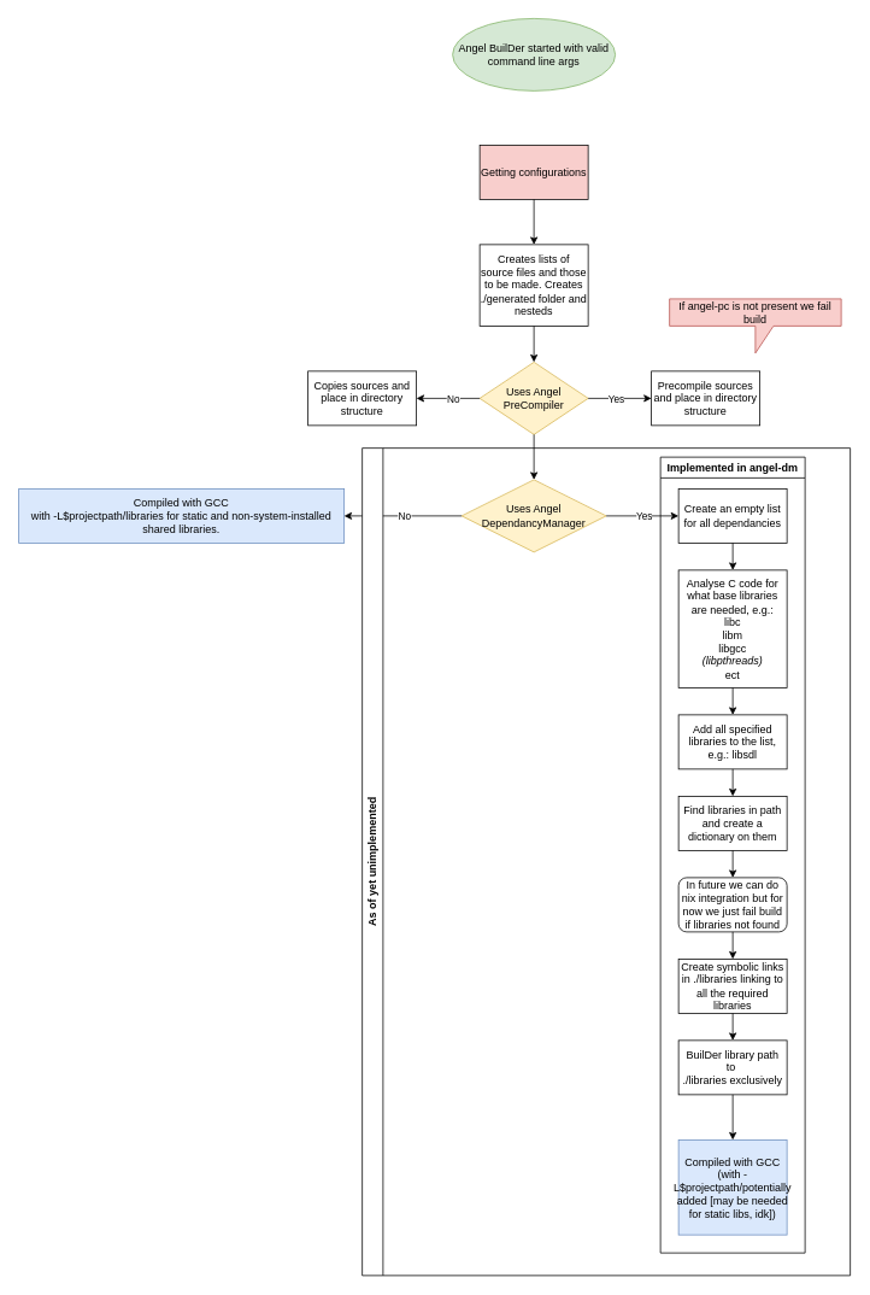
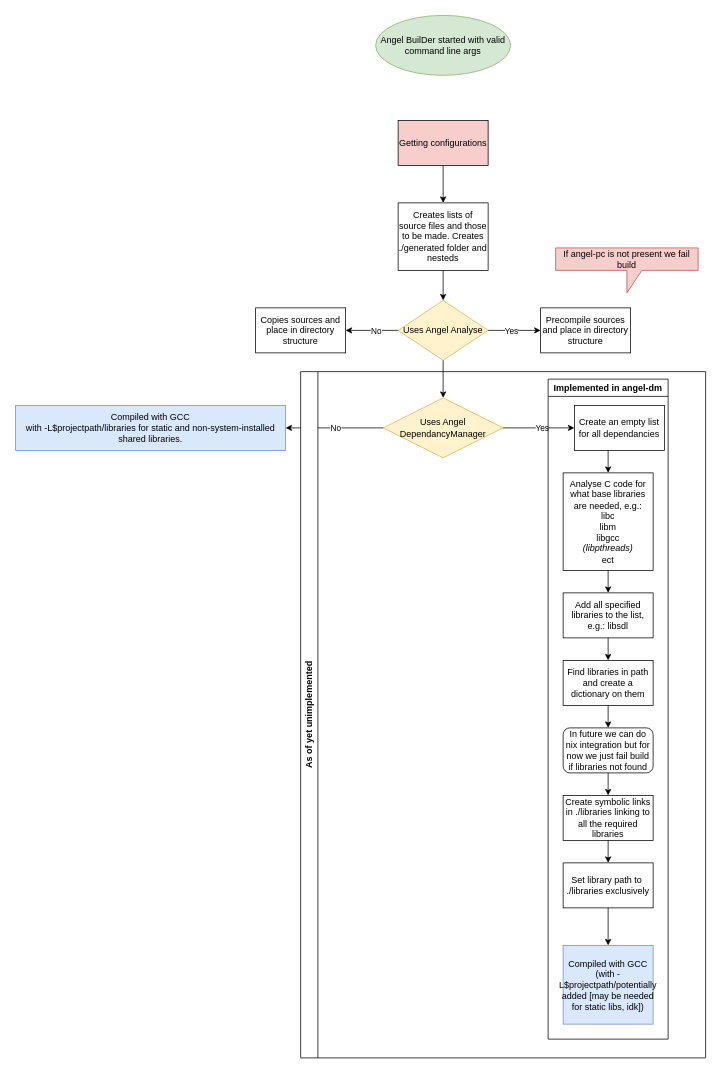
  <mxCell id="0" />
  <mxCell id="1" parent="0" />
  <mxCell id="2" value="Angel BuilDer started with valid command line args" style="ellipse;whiteSpace=wrap;html=1;fillColor=#d5e8d4;strokeColor=#82b366;" vertex="1" parent="1"><mxGeometry width="180" height="80" as="geometry" x="500" y="20" /></mxCell>
  <mxCell id="3" value="Getting configurations" style="rounded=0;whiteSpace=wrap;html=1;fillColor=#f8cecc;" vertex="1" parent="1"><mxGeometry x="530" y="160" width="120" height="60" as="geometry" /></mxCell>
  <mxCell id="4" value="" style="endArrow=classic;html=1;rounded=0;entryX=0.5;entryY=0;entryDx=0;entryDy=0;" edge="1" parent="1"><mxGeometry width="50" height="50" relative="1" as="geometry"><mxPoint x="590" y="220" as="sourcePoint" /><mxPoint x="590" y="270" as="targetPoint" /></mxGeometry></mxCell>
  <mxCell id="5" value="Creates lists of source files and those to be made. Creates ./generated folder and nesteds" style="rounded=0;whiteSpace=wrap;html=1;" vertex="1" parent="1"><mxGeometry x="530" y="270" width="120" height="90" as="geometry" /></mxCell>
- <mxCell id="6" value="Uses Angel PreCompiler" style="rhombus;whiteSpace=wrap;html=1;fillColor=#fff2cc;strokeColor=#d6b656;" vertex="1" parent="1"><mxGeometry x="530" y="400" width="120" height="80" as="geometry" /></mxCell>
+ <mxCell id="6" value="Uses Angel Analyse" style="rhombus;whiteSpace=wrap;html=1;fillColor=#fff2cc;strokeColor=#d6b656;" vertex="1" parent="1"><mxGeometry x="530" y="400" width="120" height="80" as="geometry" /></mxCell>
  <mxCell id="7" value="" style="endArrow=classic;html=1;rounded=0;entryX=0.5;entryY=0;entryDx=0;entryDy=0;" edge="1" parent="1" target="6"><mxGeometry width="50" height="50" relative="1" as="geometry"><mxPoint x="590" y="360" as="sourcePoint" /><mxPoint x="640" y="310" as="targetPoint" /></mxGeometry></mxCell>
  <mxCell id="8" value="Precompile sources and place in directory structure" style="rounded=0;whiteSpace=wrap;html=1;" vertex="1" parent="1"><mxGeometry x="720" y="410" width="120" height="60" as="geometry" /></mxCell>
  <mxCell id="9" value="" style="endArrow=classic;html=1;rounded=0;" edge="1" parent="1"><mxGeometry width="50" height="50" relative="1" as="geometry"><mxPoint x="650" y="440" as="sourcePoint" /><mxPoint x="720" y="440" as="targetPoint" /></mxGeometry></mxCell>
  <mxCell id="10" value="Yes" style="edgeLabel;html=1;align=center;verticalAlign=middle;resizable=0;points=[];" vertex="1" connectable="0" parent="9"><mxGeometry x="0.406" y="-3" relative="1" as="geometry"><mxPoint x="-19" y="-3" as="offset" /></mxGeometry></mxCell>
  <mxCell id="11" value="" style="endArrow=classic;html=1;rounded=0;" edge="1" parent="1"><mxGeometry width="50" height="50" relative="1" as="geometry"><mxPoint x="530" y="440" as="sourcePoint" /><mxPoint x="460" y="440" as="targetPoint" /></mxGeometry></mxCell>
  <mxCell id="12" value="No" style="edgeLabel;html=1;align=center;verticalAlign=middle;resizable=0;points=[];" vertex="1" connectable="0" parent="11"><mxGeometry x="0.375" y="-1" relative="1" as="geometry"><mxPoint x="18" y="1" as="offset" /></mxGeometry></mxCell>
  <mxCell id="13" value="&lt;div&gt;Copies sources and place in directory structure&lt;/div&gt;" style="rounded=0;whiteSpace=wrap;html=1;" vertex="1" parent="1"><mxGeometry x="340" y="410" width="120" height="60" as="geometry" /></mxCell>
  <mxCell id="14" value="" style="endArrow=classic;html=1;rounded=0;" edge="1" parent="1"><mxGeometry width="50" height="50" relative="1" as="geometry"><mxPoint x="590" y="480" as="sourcePoint" /><mxPoint x="590" y="530" as="targetPoint" /></mxGeometry></mxCell>
  <mxCell id="15" value="Uses Angel DependancyManager" style="rhombus;whiteSpace=wrap;html=1;fillColor=#fff2cc;strokeColor=#d6b656;" vertex="1" parent="1"><mxGeometry x="510" y="530" width="160" height="80" as="geometry" /></mxCell>
  <mxCell id="16" value="" style="endArrow=classic;html=1;rounded=0;" edge="1" parent="1" target="23"><mxGeometry width="50" height="50" relative="1" as="geometry"><mxPoint x="670" y="570" as="sourcePoint" /><mxPoint x="720" y="570" as="targetPoint" /></mxGeometry></mxCell>
  <mxCell id="17" value="Yes" style="edgeLabel;html=1;align=center;verticalAlign=middle;resizable=0;points=[];" vertex="1" connectable="0" parent="16"><mxGeometry x="0.338" y="2" relative="1" as="geometry"><mxPoint x="-13" y="2" as="offset" /></mxGeometry></mxCell>
  <mxCell id="18" value="" style="endArrow=classic;html=1;rounded=0;entryX=1;entryY=0.5;entryDx=0;entryDy=0;" edge="1" parent="1" target="21"><mxGeometry width="50" height="50" relative="1" as="geometry"><mxPoint x="510" y="570" as="sourcePoint" /><mxPoint x="460" y="570" as="targetPoint" /></mxGeometry></mxCell>
  <mxCell id="19" value="&lt;div&gt;No&lt;/div&gt;" style="edgeLabel;html=1;align=center;verticalAlign=middle;resizable=0;points=[];" vertex="1" connectable="0" parent="18"><mxGeometry x="-0.012" y="-1" relative="1" as="geometry"><mxPoint as="offset" /></mxGeometry></mxCell>
  <mxCell id="20" value="If angel-pc is not present we fail build" style="shape=callout;whiteSpace=wrap;html=1;perimeter=calloutPerimeter;fillColor=#f8cecc;strokeColor=#b85450;" vertex="1" parent="1"><mxGeometry x="740" y="330" width="190" height="60" as="geometry" /></mxCell>
  <mxCell id="21" value="Compiled with GCC&lt;br&gt;with -L$projectpath/libraries for static and non-system-installed shared libraries." style="rounded=0;whiteSpace=wrap;html=1;fillColor=#dae8fc;strokeColor=#6c8ebf;" vertex="1" parent="1"><mxGeometry x="20" y="540" width="360" height="60" as="geometry" /></mxCell>
  <mxCell id="22" value="As of yet unimplemented" style="swimlane;horizontal=0;whiteSpace=wrap;html=1;" vertex="1" parent="1"><mxGeometry x="400" y="495" width="540" height="915" as="geometry"><mxRectangle x="-100" y="475" width="40" height="160" as="alternateBounds" /></mxGeometry></mxCell>
- <mxCell id="23" value="Create an empty list for all dependancies" style="rounded=0;whiteSpace=wrap;html=1;" vertex="1" parent="22"><mxGeometry x="350" y="45" width="120" height="60" as="geometry" /></mxCell>
+ <mxCell id="23" value="Create an empty list for all dependancies" style="rounded=0;whiteSpace=wrap;html=1;" vertex="1" parent="22"><mxGeometry x="365" y="45" width="120" height="60" as="geometry" /></mxCell>
  <mxCell id="24" value="" style="endArrow=classic;html=1;rounded=0;" edge="1" parent="22"><mxGeometry width="50" height="50" relative="1" as="geometry"><mxPoint x="410" y="105" as="sourcePoint" /><mxPoint x="410" y="135" as="targetPoint" /></mxGeometry></mxCell>
  <mxCell id="25" value="&lt;div&gt;Analyse C code for what base libraries are needed, e.g.:&lt;br&gt;libc&lt;/div&gt;&lt;div&gt;libm&lt;/div&gt;&lt;div&gt;libgcc&lt;/div&gt;&lt;div&gt;&lt;i&gt;(libpthreads)&lt;/i&gt;&lt;br&gt;&lt;/div&gt;&lt;div&gt;ect&lt;br&gt;&lt;/div&gt;" style="rounded=0;whiteSpace=wrap;html=1;" vertex="1" parent="22"><mxGeometry x="350" y="135" width="120" height="130" as="geometry" /></mxCell>
  <mxCell id="26" value="Add all specified libraries to the list, e.g.: libsdl" style="rounded=0;whiteSpace=wrap;html=1;" vertex="1" parent="22"><mxGeometry x="350" y="295" width="120" height="60" as="geometry" /></mxCell>
  <mxCell id="27" value="" style="endArrow=classic;html=1;rounded=0;entryX=0.5;entryY=0;entryDx=0;entryDy=0;" edge="1" parent="22" target="26"><mxGeometry width="50" height="50" relative="1" as="geometry"><mxPoint x="410" y="265" as="sourcePoint" /><mxPoint x="460" y="215" as="targetPoint" /></mxGeometry></mxCell>
  <mxCell id="28" value="" style="endArrow=classic;html=1;rounded=0;" edge="1" parent="22"><mxGeometry width="50" height="50" relative="1" as="geometry"><mxPoint x="410" y="355" as="sourcePoint" /><mxPoint x="410" y="385" as="targetPoint" /></mxGeometry></mxCell>
  <mxCell id="29" value="Find libraries in path and create a dictionary on them" style="rounded=0;whiteSpace=wrap;html=1;" vertex="1" parent="22"><mxGeometry x="350" y="385" width="120" height="60" as="geometry" /></mxCell>
  <mxCell id="30" value="In future we can do nix integration but for now we just fail build if libraries not found" style="rounded=1;whiteSpace=wrap;html=1;" vertex="1" parent="22"><mxGeometry x="350" y="475" width="120" height="60" as="geometry" /></mxCell>
  <mxCell id="31" value="" style="endArrow=classic;html=1;rounded=0;entryX=0.5;entryY=0;entryDx=0;entryDy=0;" edge="1" parent="22" target="30"><mxGeometry width="50" height="50" relative="1" as="geometry"><mxPoint x="410" y="445" as="sourcePoint" /><mxPoint x="460" y="395" as="targetPoint" /></mxGeometry></mxCell>
  <mxCell id="32" value="Create symbolic links in ./libraries linking to all the required libraries" style="rounded=0;whiteSpace=wrap;html=1;" vertex="1" parent="22"><mxGeometry x="350" y="565" width="120" height="60" as="geometry" /></mxCell>
  <mxCell id="33" value="" style="endArrow=classic;html=1;rounded=0;entryX=0.5;entryY=0;entryDx=0;entryDy=0;" edge="1" parent="22" target="32"><mxGeometry width="50" height="50" relative="1" as="geometry"><mxPoint x="410" y="535" as="sourcePoint" /><mxPoint x="460" y="485" as="targetPoint" /></mxGeometry></mxCell>
  <mxCell id="34" value="Implemented in angel-dm" style="swimlane;whiteSpace=wrap;html=1;" vertex="1" parent="22"><mxGeometry x="330" y="10" width="160" height="880" as="geometry"><mxRectangle x="330" y="10" width="180" height="30" as="alternateBounds" /></mxGeometry></mxCell>
- <mxCell id="35" value="&lt;div&gt;BuilDer library path to&amp;nbsp;&lt;/div&gt;&lt;div&gt;./libraries exclusively&lt;/div&gt;" style="rounded=0;whiteSpace=wrap;html=1;" vertex="1" parent="34"><mxGeometry x="20" y="645" width="120" height="60" as="geometry" /></mxCell>
+ <mxCell id="35" value="&lt;div&gt;Set library path to&amp;nbsp;&lt;/div&gt;&lt;div&gt;./libraries exclusively&lt;/div&gt;" style="rounded=0;whiteSpace=wrap;html=1;" vertex="1" parent="34"><mxGeometry x="20" y="645" width="120" height="60" as="geometry" /></mxCell>
  <mxCell id="36" value="Compiled with GCC&lt;br&gt;&lt;div&gt;(with -L$projectpath/potentially added [may be needed for static libs, idk])&lt;br&gt;&lt;/div&gt;" style="rounded=0;whiteSpace=wrap;html=1;fillColor=#dae8fc;strokeColor=#6c8ebf;" vertex="1" parent="34"><mxGeometry x="20" y="755" width="120" height="105" as="geometry" /></mxCell>
  <mxCell id="37" value="" style="endArrow=classic;html=1;rounded=0;entryX=0.5;entryY=0;entryDx=0;entryDy=0;" edge="1" parent="34" target="36"><mxGeometry width="50" height="50" relative="1" as="geometry"><mxPoint x="80" y="705" as="sourcePoint" /><mxPoint x="130" y="655" as="targetPoint" /></mxGeometry></mxCell>
  <mxCell id="38" value="" style="endArrow=classic;html=1;rounded=0;entryX=0.5;entryY=0;entryDx=0;entryDy=0;" edge="1" parent="34" target="35"><mxGeometry width="50" height="50" relative="1" as="geometry"><mxPoint x="80" y="615" as="sourcePoint" /><mxPoint x="130" y="565" as="targetPoint" /></mxGeometry></mxCell>
